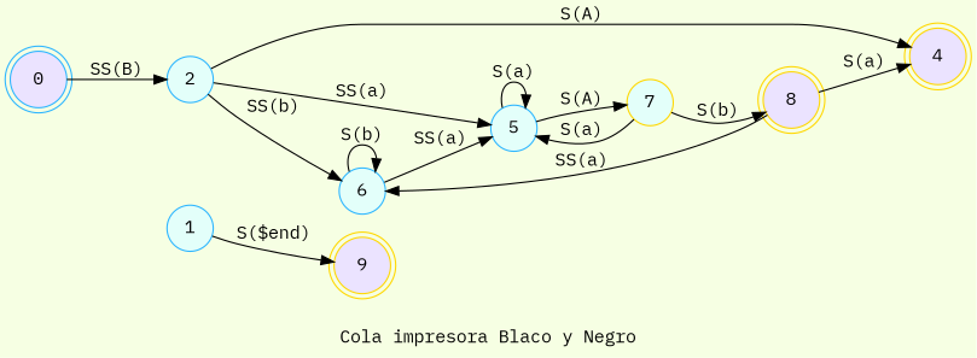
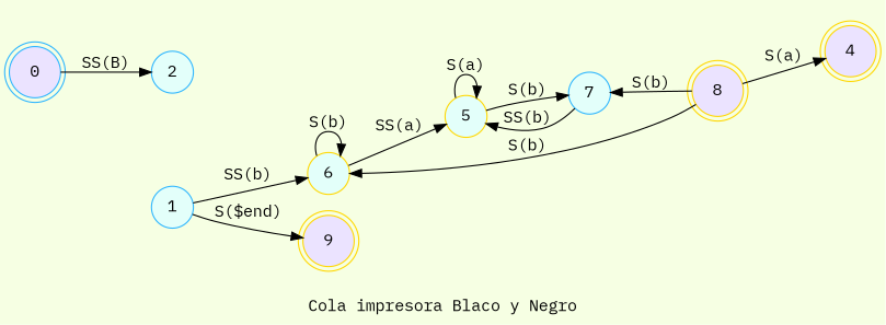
  digraph {
    bgcolor="#F6FFE3"
    fontname="IBM Plex Mono"
    label=" Cola impresora Blaco y Negro "
    rankdir=LR
    node [color="#2CB5FF" fillcolor="#E3FFFA" fontname="IBM Plex Mono" shape=circle style=filled]
    edge [fontname="IBM Plex Mono"]
    0 [fillcolor="#EBE3FF" shape=doublecircle]
    2
    4 [color=gold fillcolor="#EBE3FF" shape=doublecircle]
-   6
-   5
+   6 [color=gold]
+   5 [color=gold]
    n6 [color=gold fillcolor="#EBE3FF" label=9 shape=doublecircle]
    1
    8 [color=gold fillcolor="#EBE3FF" shape=doublecircle]
-   7 [color=gold]
+   7
    0 -> 2 [label="SS(B)"]
-   2 -> 4 [label="S(A)"]
-   2 -> 6 [label="SS(b)"]
-   2 -> 5 [label="SS(a)"]
+   1 -> 6 [label="SS(b)"]
    6 -> 6 [label="S(b)"]
    6 -> 5 [label="SS(a)"]
    5 -> 5 [label="S(a)"]
-   5 -> 7 [label="S(A)"]
+   5 -> 7 [label="S(b)"]
    1 -> n6 [label="S($end)"]
    8 -> 4 [label="S(a)"]
-   8 -> 6 [label="SS(a)"]
-   7 -> 5 [label="S(a)"]
-   7 -> 8 [label="S(b)"]
+   8 -> 6 [label="S(b)"]
+   7 -> 5 [label="SS(b)"]
+   8 -> 7 [label="S(b)"]
  }
